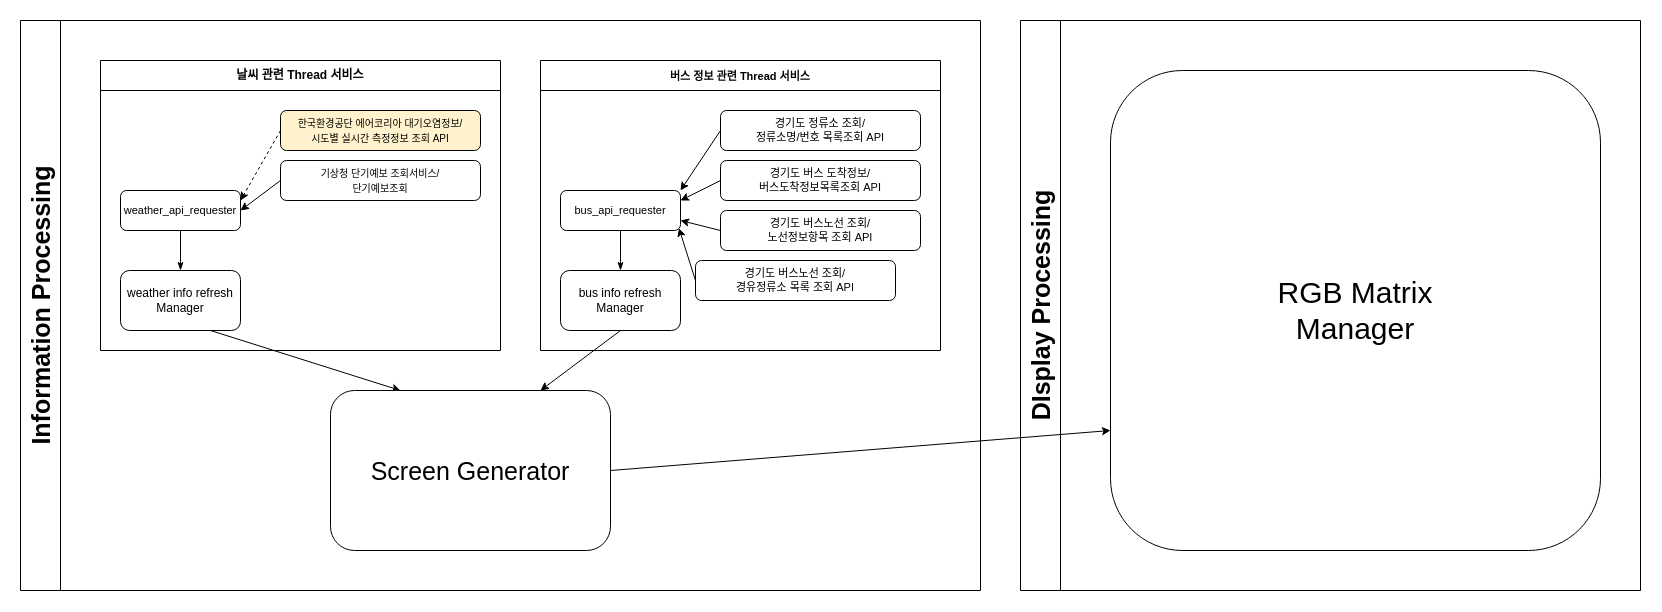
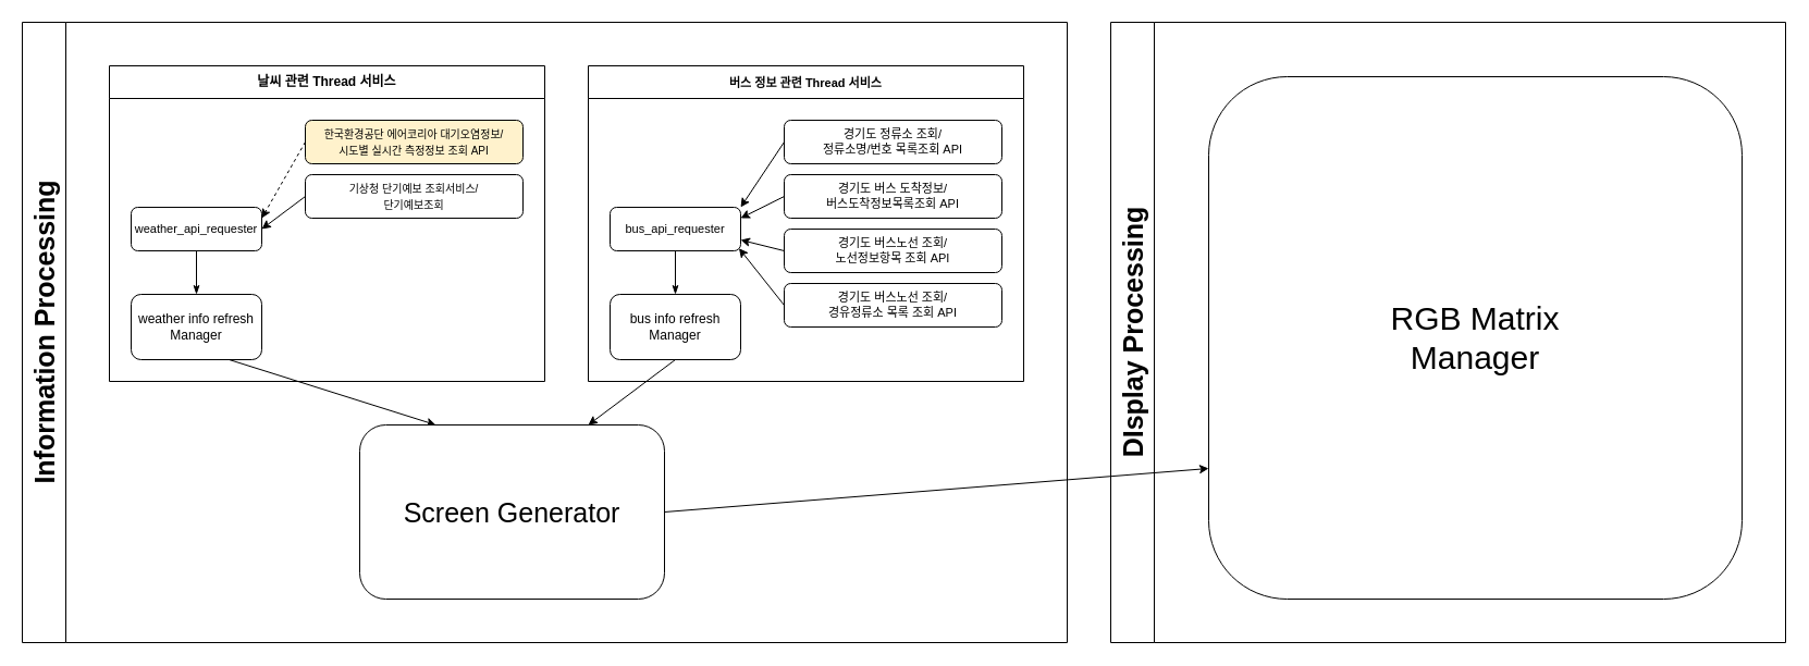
  <mxCell id="0" />
  <mxCell id="1" parent="0" />
  <mxCell id="2" value="버스 정보 관련 Thread 서비스" style="swimlane;startSize=30;fontSize=11;fontFamily=Helvetica;" parent="1" vertex="1"><mxGeometry x="540" y="60" width="400" height="290" as="geometry"><mxRectangle x="400" y="50" width="50" height="40" as="alternateBounds" /></mxGeometry></mxCell>
  <mxCell id="3" value="bus_api_requester" style="rounded=1;whiteSpace=wrap;html=1;fontSize=11;" parent="2" vertex="1"><mxGeometry x="20" y="130" width="120" height="40" as="geometry" /></mxCell>
  <mxCell id="4" style="edgeStyle=none;html=1;exitX=0;exitY=0.5;exitDx=0;exitDy=0;entryX=1;entryY=0.75;entryDx=0;entryDy=0;" parent="2" source="5" target="3" edge="1"><mxGeometry relative="1" as="geometry" /></mxCell>
  <mxCell id="5" value="경기도 버스노선 조회/&lt;br style=&quot;font-size: 11px;&quot;&gt;노선정보항목 조회 API" style="rounded=1;whiteSpace=wrap;html=1;align=center;fontSize=11;" parent="2" vertex="1"><mxGeometry x="180" y="150" width="200" height="40" as="geometry" /></mxCell>
  <mxCell id="6" style="edgeStyle=none;html=1;exitX=0;exitY=0.5;exitDx=0;exitDy=0;entryX=1;entryY=0;entryDx=0;entryDy=0;" parent="2" source="7" target="3" edge="1"><mxGeometry relative="1" as="geometry" /></mxCell>
  <mxCell id="7" value="경기도 정류소 조회/&lt;br style=&quot;font-size: 11px;&quot;&gt;정류소명/번호 목록조회 API" style="rounded=1;whiteSpace=wrap;html=1;align=center;fontSize=11;" parent="2" vertex="1"><mxGeometry x="180" y="50" width="200" height="40" as="geometry" /></mxCell>
  <mxCell id="8" style="edgeStyle=none;html=1;exitX=0;exitY=0.5;exitDx=0;exitDy=0;entryX=1;entryY=0.25;entryDx=0;entryDy=0;" parent="2" source="9" target="3" edge="1"><mxGeometry relative="1" as="geometry" /></mxCell>
  <mxCell id="9" value="경기도 버스 도착정보/&lt;br style=&quot;font-size: 11px;&quot;&gt;버스도착정보목록조회 API" style="rounded=1;whiteSpace=wrap;html=1;align=center;fontSize=11;" parent="2" vertex="1"><mxGeometry x="180" y="100" width="200" height="40" as="geometry" /></mxCell>
  <mxCell id="10" style="edgeStyle=none;html=1;exitX=0;exitY=0.5;exitDx=0;exitDy=0;entryX=0.987;entryY=0.942;entryDx=0;entryDy=0;entryPerimeter=0;" parent="2" source="11" target="3" edge="1"><mxGeometry relative="1" as="geometry" /></mxCell>
- <mxCell id="11" value="경기도 버스노선 조회/&lt;br style=&quot;font-size: 11px;&quot;&gt;경유정류소 목록 조회 API" style="rounded=1;whiteSpace=wrap;html=1;align=center;fontSize=11;" parent="2" vertex="1"><mxGeometry x="155" y="200" width="200" height="40" as="geometry" /></mxCell>
+ <mxCell id="11" value="경기도 버스노선 조회/&lt;br style=&quot;font-size: 11px;&quot;&gt;경유정류소 목록 조회 API" style="rounded=1;whiteSpace=wrap;html=1;align=center;fontSize=11;" parent="2" vertex="1"><mxGeometry x="180" y="200" width="200" height="40" as="geometry" /></mxCell>
  <mxCell id="12" value="bus info refresh&lt;br&gt;Manager" style="rounded=1;whiteSpace=wrap;html=1;" parent="2" vertex="1"><mxGeometry x="20" y="210" width="120" height="60" as="geometry" /></mxCell>
  <mxCell id="13" style="edgeStyle=none;rounded=1;html=1;exitX=0.5;exitY=1;exitDx=0;exitDy=0;entryX=0.5;entryY=0;entryDx=0;entryDy=0;strokeColor=default;fontSize=11;endArrow=classicThin;endFill=1;" parent="2" source="3" target="12" edge="1"><mxGeometry relative="1" as="geometry" /></mxCell>
  <mxCell id="14" value="날씨 관련 Thread 서비스" style="swimlane;whiteSpace=wrap;html=1;startSize=30;" parent="1" vertex="1"><mxGeometry x="100" y="60" width="400" height="290" as="geometry"><mxRectangle x="400" y="360" width="170" height="30" as="alternateBounds" /></mxGeometry></mxCell>
  <mxCell id="15" style="edgeStyle=none;html=1;exitX=0;exitY=0.5;exitDx=0;exitDy=0;entryX=1;entryY=0.25;entryDx=0;entryDy=0;dashed=1;" parent="14" source="16" target="19" edge="1"><mxGeometry relative="1" as="geometry" /></mxCell>
  <mxCell id="16" value="&lt;font style=&quot;font-size: 10px;&quot;&gt;한국환경공단 에어코리아 대기오염정보/&lt;br&gt;시도별 실시간 측정정보 조회 API&lt;br&gt;&lt;/font&gt;" style="rounded=1;whiteSpace=wrap;html=1;fillColor=#fff2cc;" parent="14" vertex="1"><mxGeometry x="180" y="50" width="200" height="40" as="geometry" /></mxCell>
  <mxCell id="17" style="edgeStyle=none;html=1;exitX=0;exitY=0.5;exitDx=0;exitDy=0;entryX=1;entryY=0.5;entryDx=0;entryDy=0;" parent="14" source="18" target="19" edge="1"><mxGeometry relative="1" as="geometry" /></mxCell>
  <mxCell id="18" value="&lt;font style=&quot;font-size: 10px;&quot;&gt;기상청 단기예보 조회서비스/&lt;br&gt;단기예보조회&lt;br&gt;&lt;/font&gt;" style="rounded=1;whiteSpace=wrap;html=1;" parent="14" vertex="1"><mxGeometry x="180" y="100" width="200" height="40" as="geometry" /></mxCell>
  <mxCell id="19" value="weather_api_requester" style="rounded=1;whiteSpace=wrap;html=1;fontSize=11;" parent="14" vertex="1"><mxGeometry x="20" y="130" width="120" height="40" as="geometry" /></mxCell>
  <mxCell id="20" value="weather info refresh&lt;br&gt;Manager" style="rounded=1;whiteSpace=wrap;html=1;" parent="14" vertex="1"><mxGeometry x="20" y="210" width="120" height="60" as="geometry" /></mxCell>
  <mxCell id="21" style="edgeStyle=none;rounded=1;html=1;exitX=0.5;exitY=1;exitDx=0;exitDy=0;entryX=0.5;entryY=0;entryDx=0;entryDy=0;strokeColor=default;fontSize=11;endArrow=classicThin;endFill=1;" parent="14" source="19" target="20" edge="1"><mxGeometry relative="1" as="geometry" /></mxCell>
  <mxCell id="22" style="edgeStyle=none;html=1;exitX=0.75;exitY=1;exitDx=0;exitDy=0;entryX=0.25;entryY=0;entryDx=0;entryDy=0;fontSize=25;" parent="1" source="20" target="25" edge="1"><mxGeometry relative="1" as="geometry" /></mxCell>
  <mxCell id="23" style="edgeStyle=none;html=1;exitX=0.5;exitY=1;exitDx=0;exitDy=0;entryX=0.75;entryY=0;entryDx=0;entryDy=0;fontSize=25;" parent="1" source="12" target="25" edge="1"><mxGeometry relative="1" as="geometry" /></mxCell>
  <mxCell id="24" value="Information&amp;nbsp;Processing" style="swimlane;horizontal=0;whiteSpace=wrap;html=1;fontSize=25;direction=east;startSize=40;" parent="1" vertex="1"><mxGeometry x="20" y="20" width="960" height="570" as="geometry" /></mxCell>
  <mxCell id="25" value="Screen Generator" style="rounded=1;whiteSpace=wrap;html=1;fontSize=25;" parent="24" vertex="1"><mxGeometry x="310" y="370" width="280" height="160" as="geometry" /></mxCell>
  <mxCell id="26" value="DIsplay Processing" style="swimlane;horizontal=0;whiteSpace=wrap;html=1;fontSize=25;startSize=40;" parent="1" vertex="1"><mxGeometry x="1020" y="20" width="620" height="570" as="geometry" /></mxCell>
  <mxCell id="27" value="RGB Matrix&lt;br style=&quot;font-size: 30px;&quot;&gt;Manager" style="rounded=1;whiteSpace=wrap;html=1;fontSize=30;" parent="26" vertex="1"><mxGeometry x="90" y="50" width="490" height="480" as="geometry" /></mxCell>
  <mxCell id="28" style="edgeStyle=none;html=1;exitX=1;exitY=0.5;exitDx=0;exitDy=0;entryX=0;entryY=0.75;entryDx=0;entryDy=0;fontSize=30;" parent="1" source="25" target="27" edge="1"><mxGeometry relative="1" as="geometry" /></mxCell>
